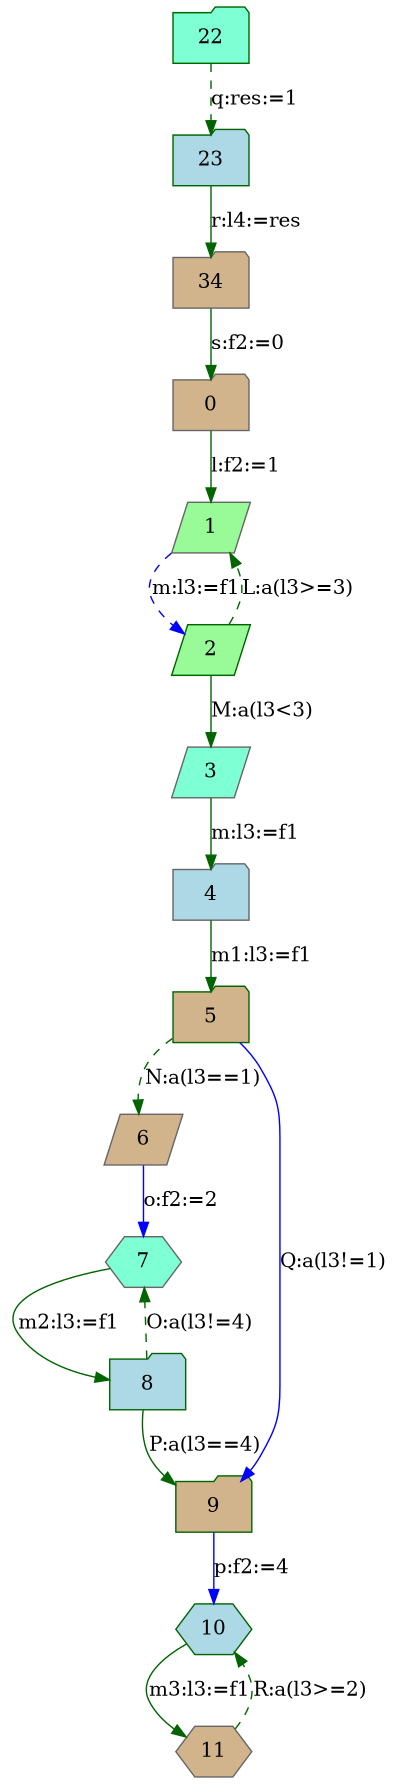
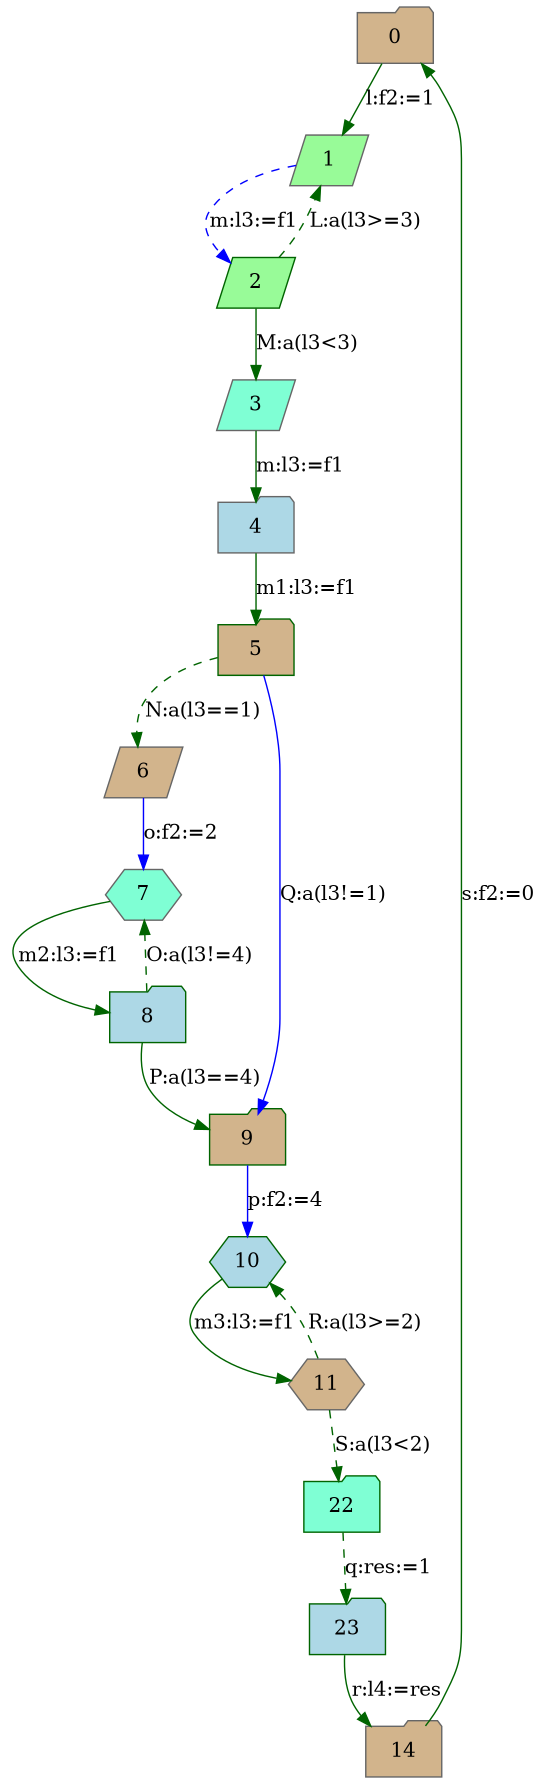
  digraph {
    node [color=gray40 fillcolor=tan fixedsize=false regular=false shape=folder style=filled]
    edge [color=darkgreen constraint=true decorate=false labelfloat=false style=solid]
    n1 [label=0]
    n2 [fillcolor=palegreen label=1 shape=parallelogram]
    n3 [color=darkgreen fillcolor=palegreen label=2 shape=parallelogram]
    n4 [fillcolor=aquamarine label=3 shape=parallelogram]
    n5 [fillcolor=lightblue label=4]
    n6 [color=darkgreen label=5]
    n7 [label=6 shape=parallelogram]
    n8 [color=darkgreen label=9]
    n9 [fillcolor=aquamarine label=7 shape=hexagon]
    n10 [color=darkgreen fillcolor=lightblue label=10 shape=hexagon]
    n11 [color=darkgreen fillcolor=lightblue label=8]
    n12 [label=11 shape=hexagon]
    n13 [color=darkgreen fillcolor=aquamarine label=22]
    n14 [color=darkgreen fillcolor=lightblue label=23]
-   n15 [label=34]
+   n15 [label=14]
    n1 -> n2 [label="l:f2:=1"]
    n2 -> n3 [color=blue label="m:l3:=f1" style=dashed]
    n3 -> n2 [label="L:a(l3>=3)" style=dashed]
    n3 -> n4 [label="M:a(l3<3)"]
    n4 -> n5 [label="m:l3:=f1"]
    n5 -> n6 [label="m1:l3:=f1"]
    n6 -> n7 [label="N:a(l3==1)" style=dashed]
    n6 -> n8 [color=blue label="Q:a(l3!=1)"]
    n7 -> n9 [color=blue label="o:f2:=2"]
    n8 -> n10 [color=blue label="p:f2:=4"]
    n9 -> n11 [label="m2:l3:=f1"]
    n10 -> n12 [label="m3:l3:=f1"]
    n11 -> n8 [label="P:a(l3==4)"]
    n11 -> n9 [label="O:a(l3!=4)" style=dashed]
    n12 -> n10 [label="R:a(l3>=2)" style=dashed]
+   n12 -> n13 [label="S:a(l3<2)" style=dashed]
    n13 -> n14 [label="q:res:=1" style=dashed]
    n14 -> n15 [label="r:l4:=res"]
    n15 -> n1 [label="s:f2:=0"]
  }
